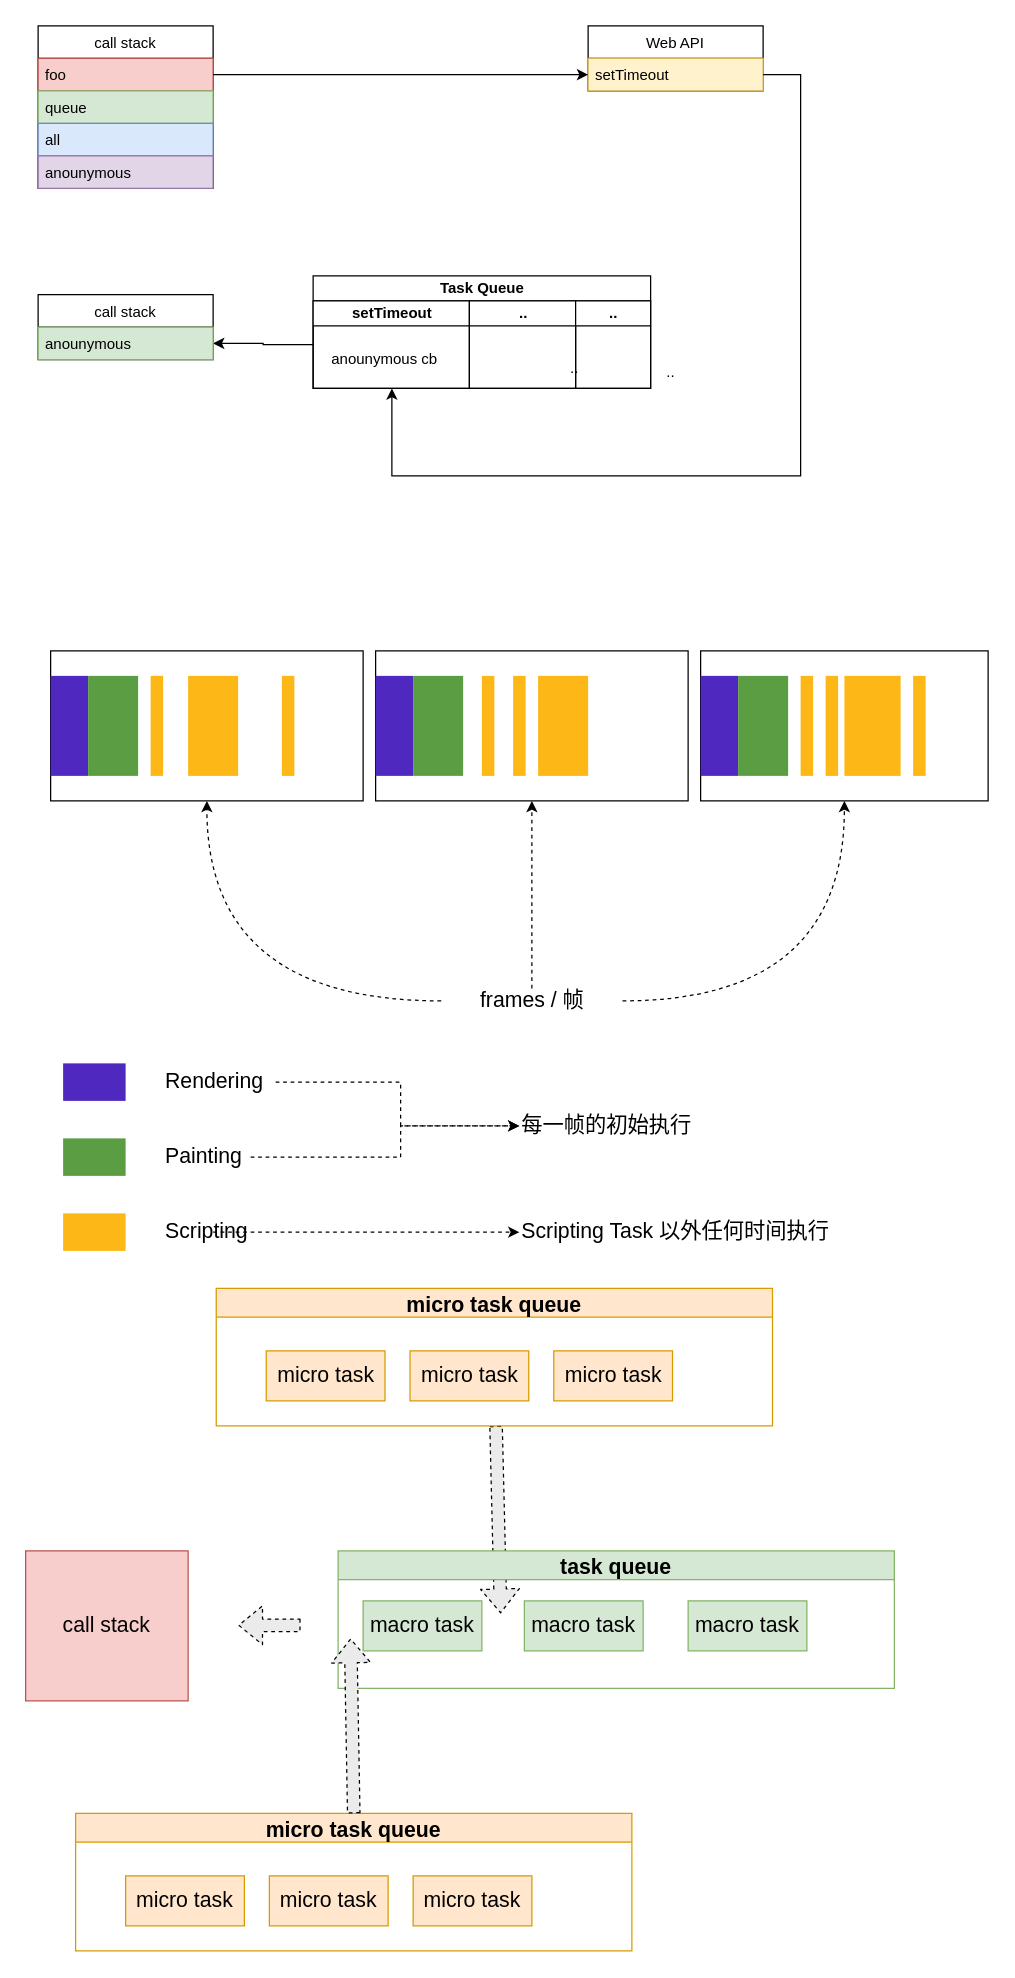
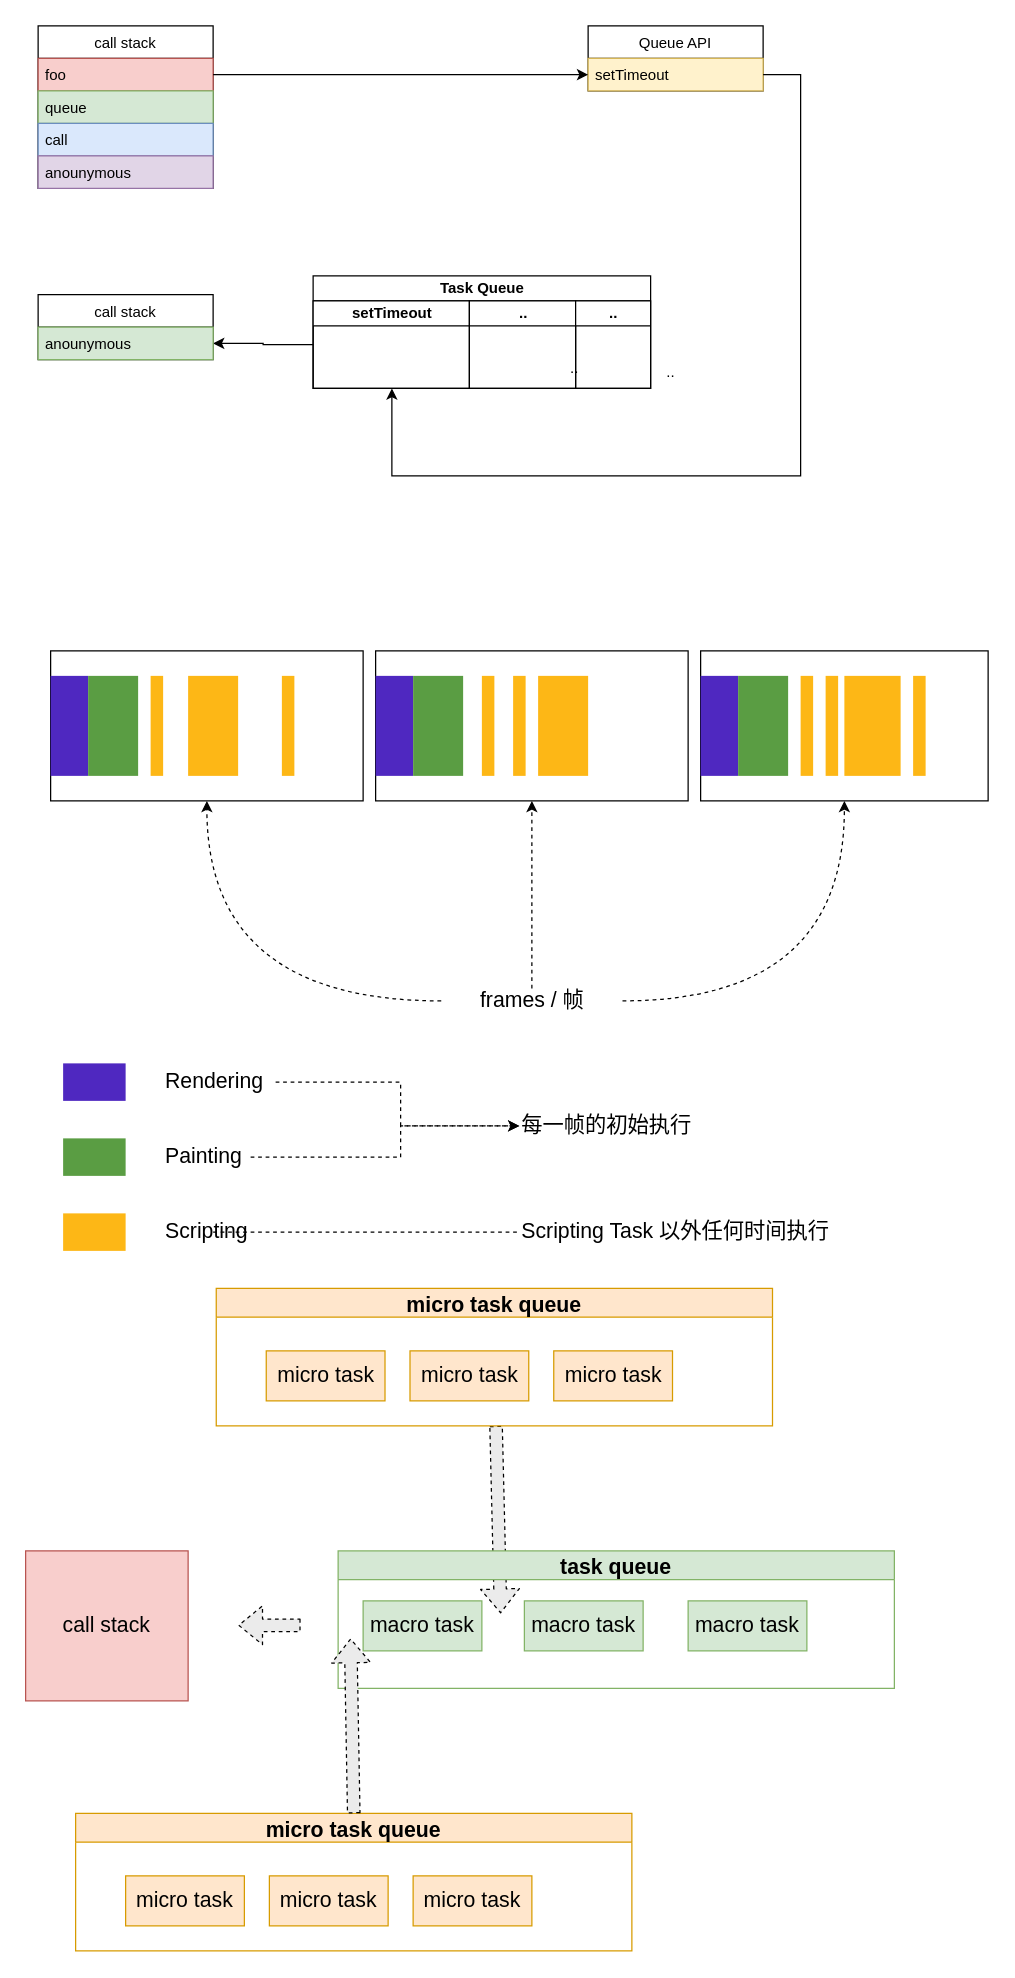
  <mxCell id="0" />
  <mxCell id="1" parent="0" />
  <mxCell id="2" value="" style="shape=flexArrow;endArrow=classic;html=1;dashed=1;fontSize=17;fillColor=#EBEBEB;" parent="1" source="70" edge="1"><mxGeometry width="50" height="50" relative="1" as="geometry"><mxPoint x="510" y="1150" as="sourcePoint" /><mxPoint x="400" y="1290" as="targetPoint" /></mxGeometry></mxCell>
  <mxCell id="3" value="Task Queue" style="swimlane;html=1;childLayout=stackLayout;resizeParent=1;resizeParentMax=0;startSize=20;" parent="1" vertex="1"><mxGeometry x="250" y="220" width="270" height="90" as="geometry" /></mxCell>
  <mxCell id="4" value="setTimeout" style="swimlane;html=1;startSize=20;" parent="3" vertex="1"><mxGeometry y="20" width="125" height="70" as="geometry" /></mxCell>
- <mxCell id="5" value="anounymous cb" style="text;html=1;resizable=0;points=[];autosize=1;align=left;verticalAlign=top;spacingTop=-4;" parent="4" vertex="1"><mxGeometry x="12.5" y="37" width="100" height="20" as="geometry" /></mxCell>
  <mxCell id="6" value=".." style="swimlane;html=1;startSize=20;" parent="3" vertex="1"><mxGeometry x="125" y="20" width="85" height="70" as="geometry" /></mxCell>
  <mxCell id="7" value=".." style="swimlane;html=1;startSize=20;" parent="3" vertex="1"><mxGeometry x="210" y="20" width="60" height="70" as="geometry" /></mxCell>
  <mxCell id="8" value="call stack" style="swimlane;fontStyle=0;childLayout=stackLayout;horizontal=1;startSize=26;fillColor=none;horizontalStack=0;resizeParent=1;resizeParentMax=0;resizeLast=0;collapsible=1;marginBottom=0;" parent="1" vertex="1"><mxGeometry x="30" y="20" width="140" height="130" as="geometry" /></mxCell>
  <mxCell id="9" value="foo" style="text;strokeColor=#b85450;fillColor=#f8cecc;align=left;verticalAlign=top;spacingLeft=4;spacingRight=4;overflow=hidden;rotatable=0;points=[[0,0.5],[1,0.5]];portConstraint=eastwest;" parent="8" vertex="1"><mxGeometry y="26" width="140" height="26" as="geometry" /></mxCell>
  <mxCell id="10" value="queue" style="text;strokeColor=#82b366;fillColor=#d5e8d4;align=left;verticalAlign=top;spacingLeft=4;spacingRight=4;overflow=hidden;rotatable=0;points=[[0,0.5],[1,0.5]];portConstraint=eastwest;" parent="8" vertex="1"><mxGeometry y="52" width="140" height="26" as="geometry" /></mxCell>
- <mxCell id="11" value="all" style="text;strokeColor=#6c8ebf;fillColor=#dae8fc;align=left;verticalAlign=top;spacingLeft=4;spacingRight=4;overflow=hidden;rotatable=0;points=[[0,0.5],[1,0.5]];portConstraint=eastwest;" parent="8" vertex="1"><mxGeometry y="78" width="140" height="26" as="geometry" /></mxCell>
+ <mxCell id="11" value="call" style="text;strokeColor=#6c8ebf;fillColor=#dae8fc;align=left;verticalAlign=top;spacingLeft=4;spacingRight=4;overflow=hidden;rotatable=0;points=[[0,0.5],[1,0.5]];portConstraint=eastwest;" parent="8" vertex="1"><mxGeometry y="78" width="140" height="26" as="geometry" /></mxCell>
  <mxCell id="12" value="anounymous" style="text;strokeColor=#9673a6;fillColor=#e1d5e7;align=left;verticalAlign=top;spacingLeft=4;spacingRight=4;overflow=hidden;rotatable=0;points=[[0,0.5],[1,0.5]];portConstraint=eastwest;" parent="8" vertex="1"><mxGeometry y="104" width="140" height="26" as="geometry" /></mxCell>
- <mxCell id="13" value="Web API" style="swimlane;fontStyle=0;childLayout=stackLayout;horizontal=1;startSize=26;fillColor=none;horizontalStack=0;resizeParent=1;resizeParentMax=0;resizeLast=0;collapsible=1;marginBottom=0;" parent="1" vertex="1"><mxGeometry x="470" y="20" width="140" height="52" as="geometry" /></mxCell>
+ <mxCell id="13" value="Queue API" style="swimlane;fontStyle=0;childLayout=stackLayout;horizontal=1;startSize=26;fillColor=none;horizontalStack=0;resizeParent=1;resizeParentMax=0;resizeLast=0;collapsible=1;marginBottom=0;" parent="1" vertex="1"><mxGeometry x="470" y="20" width="140" height="52" as="geometry" /></mxCell>
  <mxCell id="14" value="setTimeout" style="text;strokeColor=#d6b656;fillColor=#fff2cc;align=left;verticalAlign=top;spacingLeft=4;spacingRight=4;overflow=hidden;rotatable=0;points=[[0,0.5],[1,0.5]];portConstraint=eastwest;" parent="13" vertex="1"><mxGeometry y="26" width="140" height="26" as="geometry" /></mxCell>
  <mxCell id="15" style="edgeStyle=orthogonalEdgeStyle;orthogonalLoop=1;jettySize=auto;html=1;rounded=0;" parent="1" source="9" target="14" edge="1"><mxGeometry relative="1" as="geometry" /></mxCell>
  <mxCell id="16" value=".." style="text;html=1;resizable=0;points=[];autosize=1;align=left;verticalAlign=top;spacingTop=-4;" parent="1" vertex="1"><mxGeometry x="454" y="284" width="20" height="20" as="geometry" /></mxCell>
  <mxCell id="17" value=".." style="text;html=1;resizable=0;points=[];autosize=1;align=left;verticalAlign=top;spacingTop=-4;" parent="1" vertex="1"><mxGeometry x="531" y="287" width="20" height="20" as="geometry" /></mxCell>
  <mxCell id="18" style="edgeStyle=orthogonalEdgeStyle;orthogonalLoop=1;jettySize=auto;html=1;rounded=0;" parent="1" source="14" target="4" edge="1"><mxGeometry relative="1" as="geometry"><Array as="points"><mxPoint x="640" y="59" /><mxPoint x="640" y="380" /><mxPoint x="313" y="380" /></Array></mxGeometry></mxCell>
  <mxCell id="19" style="edgeStyle=orthogonalEdgeStyle;rounded=0;orthogonalLoop=1;jettySize=auto;html=1;" parent="1" source="4" target="21" edge="1"><mxGeometry relative="1" as="geometry"><mxPoint x="90" y="240" as="targetPoint" /></mxGeometry></mxCell>
  <mxCell id="20" value="call stack" style="swimlane;fontStyle=0;childLayout=stackLayout;horizontal=1;startSize=26;fillColor=none;horizontalStack=0;resizeParent=1;resizeParentMax=0;resizeLast=0;collapsible=1;marginBottom=0;" parent="1" vertex="1"><mxGeometry x="30" y="235" width="140" height="52" as="geometry" /></mxCell>
  <mxCell id="21" value="anounymous" style="text;strokeColor=#82b366;fillColor=#d5e8d4;align=left;verticalAlign=top;spacingLeft=4;spacingRight=4;overflow=hidden;rotatable=0;points=[[0,0.5],[1,0.5]];portConstraint=eastwest;" parent="20" vertex="1"><mxGeometry y="26" width="140" height="26" as="geometry" /></mxCell>
  <mxCell id="22" value="" style="rounded=0;whiteSpace=wrap;html=1;" parent="1" vertex="1"><mxGeometry x="40" y="520" width="250" height="120" as="geometry" /></mxCell>
  <mxCell id="23" value="" style="rounded=0;whiteSpace=wrap;html=1;" parent="1" vertex="1"><mxGeometry x="300" y="520" width="250" height="120" as="geometry" /></mxCell>
  <mxCell id="24" value="" style="rounded=0;whiteSpace=wrap;html=1;" parent="1" vertex="1"><mxGeometry x="560" y="520" width="230" height="120" as="geometry" /></mxCell>
  <mxCell id="25" style="edgeStyle=orthogonalEdgeStyle;orthogonalLoop=1;jettySize=auto;html=1;curved=1;dashed=1;" parent="1" source="28" target="22" edge="1"><mxGeometry relative="1" as="geometry" /></mxCell>
  <mxCell id="26" style="edgeStyle=orthogonalEdgeStyle;curved=1;orthogonalLoop=1;jettySize=auto;html=1;dashed=1;" parent="1" source="28" target="23" edge="1"><mxGeometry relative="1" as="geometry" /></mxCell>
  <mxCell id="27" style="edgeStyle=orthogonalEdgeStyle;curved=1;orthogonalLoop=1;jettySize=auto;html=1;dashed=1;" parent="1" source="28" target="24" edge="1"><mxGeometry relative="1" as="geometry" /></mxCell>
  <mxCell id="28" value="frames / 帧" style="text;html=1;strokeColor=none;fillColor=none;align=center;verticalAlign=middle;whiteSpace=wrap;rounded=0;strokeWidth=3;fontSize=17;" parent="1" vertex="1"><mxGeometry x="352.5" y="790" width="145" height="20" as="geometry" /></mxCell>
  <mxCell id="29" value="" style="group;strokeColor=none;labelBorderColor=none;" parent="1" vertex="1" connectable="0"><mxGeometry x="40" y="540" width="70" height="80" as="geometry" /></mxCell>
  <mxCell id="30" value="" style="rounded=0;whiteSpace=wrap;html=1;fillColor=#4F28C0;strokeColor=none;labelBorderColor=none;" parent="29" vertex="1"><mxGeometry width="30" height="80" as="geometry" /></mxCell>
  <mxCell id="31" value="" style="rounded=0;whiteSpace=wrap;html=1;fillColor=#5A9D43;strokeColor=none;" parent="29" vertex="1"><mxGeometry x="30" width="40" height="80" as="geometry" /></mxCell>
  <mxCell id="32" value="" style="group;strokeColor=none;labelBorderColor=none;" parent="1" vertex="1" connectable="0"><mxGeometry x="300" y="540" width="70" height="80" as="geometry" /></mxCell>
  <mxCell id="33" value="" style="rounded=0;whiteSpace=wrap;html=1;fillColor=#4F28C0;strokeColor=none;" parent="32" vertex="1"><mxGeometry width="30" height="80" as="geometry" /></mxCell>
  <mxCell id="34" value="" style="rounded=0;whiteSpace=wrap;html=1;fillColor=#5A9D43;strokeColor=none;labelBorderColor=none;" parent="32" vertex="1"><mxGeometry x="30" width="40" height="80" as="geometry" /></mxCell>
  <mxCell id="35" value="" style="group;strokeColor=none;labelBorderColor=none;" parent="1" vertex="1" connectable="0"><mxGeometry x="560" y="540" width="70" height="80" as="geometry" /></mxCell>
  <mxCell id="36" value="" style="rounded=0;whiteSpace=wrap;html=1;fillColor=#4F28C0;strokeColor=none;labelBorderColor=none;" parent="35" vertex="1"><mxGeometry width="30" height="80" as="geometry" /></mxCell>
  <mxCell id="37" value="" style="rounded=0;whiteSpace=wrap;html=1;fillColor=#5A9D43;strokeColor=none;" parent="35" vertex="1"><mxGeometry x="30" width="40" height="80" as="geometry" /></mxCell>
  <mxCell id="38" value="" style="group" parent="1" vertex="1" connectable="0"><mxGeometry x="50" y="850" width="120" height="30" as="geometry" /></mxCell>
  <mxCell id="39" value="" style="rounded=0;whiteSpace=wrap;html=1;fillColor=#4F28C0;strokeColor=none;labelBorderColor=none;" parent="38" vertex="1"><mxGeometry width="50" height="30" as="geometry" /></mxCell>
  <mxCell id="40" value="Rendering" style="text;html=1;strokeColor=none;fillColor=none;align=left;verticalAlign=middle;whiteSpace=wrap;rounded=0;fontSize=17;" parent="38" vertex="1"><mxGeometry x="80" y="5" width="40" height="20" as="geometry" /></mxCell>
  <mxCell id="41" value="" style="group" parent="1" vertex="1" connectable="0"><mxGeometry x="50" y="910" width="120" height="30" as="geometry" /></mxCell>
  <mxCell id="42" value="" style="rounded=0;whiteSpace=wrap;html=1;fillColor=#5A9D43;strokeColor=none;labelBorderColor=none;" parent="41" vertex="1"><mxGeometry width="50" height="30" as="geometry" /></mxCell>
  <mxCell id="43" value="Painting" style="text;html=1;strokeColor=none;fillColor=none;align=left;verticalAlign=middle;whiteSpace=wrap;rounded=0;fontSize=17;" parent="41" vertex="1"><mxGeometry x="80" y="5" width="40" height="20" as="geometry" /></mxCell>
  <mxCell id="44" value="" style="group" parent="1" vertex="1" connectable="0"><mxGeometry x="50" y="970" width="120" height="30" as="geometry" /></mxCell>
  <mxCell id="45" value="" style="rounded=0;whiteSpace=wrap;html=1;fillColor=#FDB716;strokeColor=none;labelBorderColor=none;" parent="44" vertex="1"><mxGeometry width="50" height="30" as="geometry" /></mxCell>
  <mxCell id="46" value="Scripting" style="text;html=1;strokeColor=none;fillColor=none;align=left;verticalAlign=middle;whiteSpace=wrap;rounded=0;fontSize=17;" parent="44" vertex="1"><mxGeometry x="80" y="5" width="40" height="20" as="geometry" /></mxCell>
  <mxCell id="47" value="" style="rounded=0;whiteSpace=wrap;html=1;fillColor=#FDB716;strokeColor=none;labelBorderColor=none;" parent="1" vertex="1"><mxGeometry x="120" y="540" width="10" height="80" as="geometry" /></mxCell>
  <mxCell id="48" value="" style="rounded=0;whiteSpace=wrap;html=1;fillColor=#FDB716;strokeColor=none;labelBorderColor=none;" parent="1" vertex="1"><mxGeometry x="150" y="540" width="40" height="80" as="geometry" /></mxCell>
  <mxCell id="49" value="" style="rounded=0;whiteSpace=wrap;html=1;fillColor=#FDB716;strokeColor=none;labelBorderColor=none;" parent="1" vertex="1"><mxGeometry x="675" y="540" width="45" height="80" as="geometry" /></mxCell>
  <mxCell id="50" value="" style="rounded=0;whiteSpace=wrap;html=1;fillColor=#FDB716;strokeColor=none;labelBorderColor=none;" parent="1" vertex="1"><mxGeometry x="410" y="540" width="10" height="80" as="geometry" /></mxCell>
  <mxCell id="51" value="" style="rounded=0;whiteSpace=wrap;html=1;fillColor=#FDB716;strokeColor=none;labelBorderColor=none;" parent="1" vertex="1"><mxGeometry x="225" y="540" width="10" height="80" as="geometry" /></mxCell>
  <mxCell id="52" value="" style="rounded=0;whiteSpace=wrap;html=1;fillColor=#FDB716;strokeColor=none;labelBorderColor=none;" parent="1" vertex="1"><mxGeometry x="660" y="540" width="10" height="80" as="geometry" /></mxCell>
  <mxCell id="53" value="" style="rounded=0;whiteSpace=wrap;html=1;fillColor=#FDB716;strokeColor=none;labelBorderColor=none;" parent="1" vertex="1"><mxGeometry x="385" y="540" width="10" height="80" as="geometry" /></mxCell>
  <mxCell id="54" value="" style="rounded=0;whiteSpace=wrap;html=1;fillColor=#FDB716;strokeColor=none;labelBorderColor=none;" parent="1" vertex="1"><mxGeometry x="430" y="540" width="40" height="80" as="geometry" /></mxCell>
  <mxCell id="55" value="" style="rounded=0;whiteSpace=wrap;html=1;fillColor=#FDB716;strokeColor=none;labelBorderColor=none;" parent="1" vertex="1"><mxGeometry x="640" y="540" width="10" height="80" as="geometry" /></mxCell>
  <mxCell id="56" value="" style="rounded=0;whiteSpace=wrap;html=1;fillColor=#FDB716;strokeColor=none;labelBorderColor=none;" parent="1" vertex="1"><mxGeometry x="730" y="540" width="10" height="80" as="geometry" /></mxCell>
  <mxCell id="57" value="每一帧的初始执行" style="text;html=1;strokeColor=none;fillColor=none;align=left;verticalAlign=middle;whiteSpace=wrap;rounded=0;fontSize=17;" parent="1" vertex="1"><mxGeometry x="415" y="890" width="210" height="20" as="geometry" /></mxCell>
  <mxCell id="58" style="edgeStyle=orthogonalEdgeStyle;orthogonalLoop=1;jettySize=auto;html=1;dashed=1;fontSize=17;rounded=0;" parent="1" target="57" edge="1"><mxGeometry relative="1" as="geometry"><Array as="points"><mxPoint x="320" y="865" /><mxPoint x="320" y="900" /></Array><mxPoint x="220" y="865" as="sourcePoint" /></mxGeometry></mxCell>
  <mxCell id="59" style="edgeStyle=orthogonalEdgeStyle;orthogonalLoop=1;jettySize=auto;html=1;dashed=1;fontSize=17;rounded=0;" parent="1" target="57" edge="1"><mxGeometry relative="1" as="geometry"><Array as="points"><mxPoint x="320" y="925" /><mxPoint x="320" y="900" /></Array><mxPoint x="200" y="925" as="sourcePoint" /></mxGeometry></mxCell>
  <mxCell id="60" value="Scripting Task 以外任何时间执行" style="text;html=1;strokeColor=none;fillColor=none;align=left;verticalAlign=middle;whiteSpace=wrap;rounded=0;fontSize=17;" parent="1" vertex="1"><mxGeometry x="415" y="975" width="303" height="20" as="geometry" /></mxCell>
- <mxCell id="61" style="edgeStyle=orthogonalEdgeStyle;orthogonalLoop=1;jettySize=auto;html=1;dashed=1;fontSize=17;rounded=0;" parent="1" source="46" target="60" edge="1"><mxGeometry relative="1" as="geometry" /></mxCell>
+ <mxCell id="61" style="edgeStyle=orthogonalEdgeStyle;orthogonalLoop=1;jettySize=auto;html=1;dashed=1;fontSize=17;rounded=0;endArrow=none;" parent="1" source="46" target="60" edge="1"><mxGeometry relative="1" as="geometry" /></mxCell>
  <mxCell id="62" value="call stack" style="rounded=0;whiteSpace=wrap;html=1;strokeColor=#b85450;strokeWidth=1;fillColor=#f8cecc;fontSize=17;align=center;" parent="1" vertex="1"><mxGeometry x="20" y="1240" width="130" height="120" as="geometry" /></mxCell>
  <mxCell id="63" value="" style="shape=flexArrow;endArrow=classic;html=1;dashed=1;fontSize=17;fillColor=#EBEBEB;" parent="1" edge="1"><mxGeometry width="50" height="50" relative="1" as="geometry"><mxPoint x="240" y="1299.5" as="sourcePoint" /><mxPoint x="190" y="1299.5" as="targetPoint" /></mxGeometry></mxCell>
  <mxCell id="64" value="" style="group" parent="1" vertex="1" connectable="0"><mxGeometry x="60" y="1450" width="445" height="110" as="geometry" /></mxCell>
  <mxCell id="65" value="micro task queue" style="swimlane;strokeColor=#d79b00;strokeWidth=1;fillColor=#ffe6cc;fontSize=17;align=center;startSize=23;" parent="64" vertex="1"><mxGeometry width="445" height="110" as="geometry" /></mxCell>
  <mxCell id="66" value="micro task" style="rounded=0;whiteSpace=wrap;html=1;strokeColor=#d79b00;strokeWidth=1;fillColor=#ffe6cc;fontSize=17;align=center;" parent="65" vertex="1"><mxGeometry x="155" y="50" width="95" height="40" as="geometry" /></mxCell>
  <mxCell id="67" value="micro task" style="rounded=0;whiteSpace=wrap;html=1;strokeColor=#d79b00;strokeWidth=1;fillColor=#ffe6cc;fontSize=17;align=center;" parent="65" vertex="1"><mxGeometry x="270" y="50" width="95" height="40" as="geometry" /></mxCell>
  <mxCell id="68" value="micro task" style="rounded=0;whiteSpace=wrap;html=1;strokeColor=#d79b00;strokeWidth=1;fillColor=#ffe6cc;fontSize=17;align=center;" parent="65" vertex="1"><mxGeometry x="40" y="50" width="95" height="40" as="geometry" /></mxCell>
  <mxCell id="69" value="" style="group" parent="1" vertex="1" connectable="0"><mxGeometry x="172.5" y="1030" width="445" height="110" as="geometry" /></mxCell>
  <mxCell id="70" value="micro task queue" style="swimlane;strokeColor=#d79b00;strokeWidth=1;fillColor=#ffe6cc;fontSize=17;align=center;startSize=23;" parent="69" vertex="1"><mxGeometry width="445" height="110" as="geometry" /></mxCell>
  <mxCell id="71" value="micro task" style="rounded=0;whiteSpace=wrap;html=1;strokeColor=#d79b00;strokeWidth=1;fillColor=#ffe6cc;fontSize=17;align=center;" parent="70" vertex="1"><mxGeometry x="155" y="50" width="95" height="40" as="geometry" /></mxCell>
  <mxCell id="72" value="micro task" style="rounded=0;whiteSpace=wrap;html=1;strokeColor=#d79b00;strokeWidth=1;fillColor=#ffe6cc;fontSize=17;align=center;" parent="70" vertex="1"><mxGeometry x="270" y="50" width="95" height="40" as="geometry" /></mxCell>
  <mxCell id="73" value="micro task" style="rounded=0;whiteSpace=wrap;html=1;strokeColor=#d79b00;strokeWidth=1;fillColor=#ffe6cc;fontSize=17;align=center;" parent="70" vertex="1"><mxGeometry x="40" y="50" width="95" height="40" as="geometry" /></mxCell>
  <mxCell id="74" value="macro task" style="rounded=0;whiteSpace=wrap;html=1;strokeColor=#82b366;strokeWidth=1;fillColor=#d5e8d4;fontSize=17;align=center;" parent="1" vertex="1"><mxGeometry x="290" y="1280" width="95" height="40" as="geometry" /></mxCell>
  <mxCell id="75" value="task queue" style="swimlane;strokeColor=#82b366;strokeWidth=1;fillColor=#d5e8d4;fontSize=17;align=center;" parent="1" vertex="1"><mxGeometry x="270" y="1240" width="445" height="110" as="geometry" /></mxCell>
  <mxCell id="76" value="" style="shape=flexArrow;endArrow=classic;html=1;dashed=1;fontSize=17;exitX=0.5;exitY=0;exitDx=0;exitDy=0;fillColor=#EBEBEB;" parent="75" source="65" edge="1"><mxGeometry width="50" height="50" relative="1" as="geometry"><mxPoint x="130" y="230" as="sourcePoint" /><mxPoint x="10" y="70" as="targetPoint" /></mxGeometry></mxCell>
  <mxCell id="77" value="macro task" style="rounded=0;whiteSpace=wrap;html=1;strokeColor=#82b366;strokeWidth=1;fillColor=#d5e8d4;fontSize=17;align=center;" parent="75" vertex="1"><mxGeometry x="280" y="40" width="95" height="40" as="geometry" /></mxCell>
  <mxCell id="78" value="macro task" style="rounded=0;whiteSpace=wrap;html=1;strokeColor=#82b366;strokeWidth=1;fillColor=#d5e8d4;fontSize=17;align=center;" parent="75" vertex="1"><mxGeometry x="149" y="40" width="95" height="40" as="geometry" /></mxCell>
